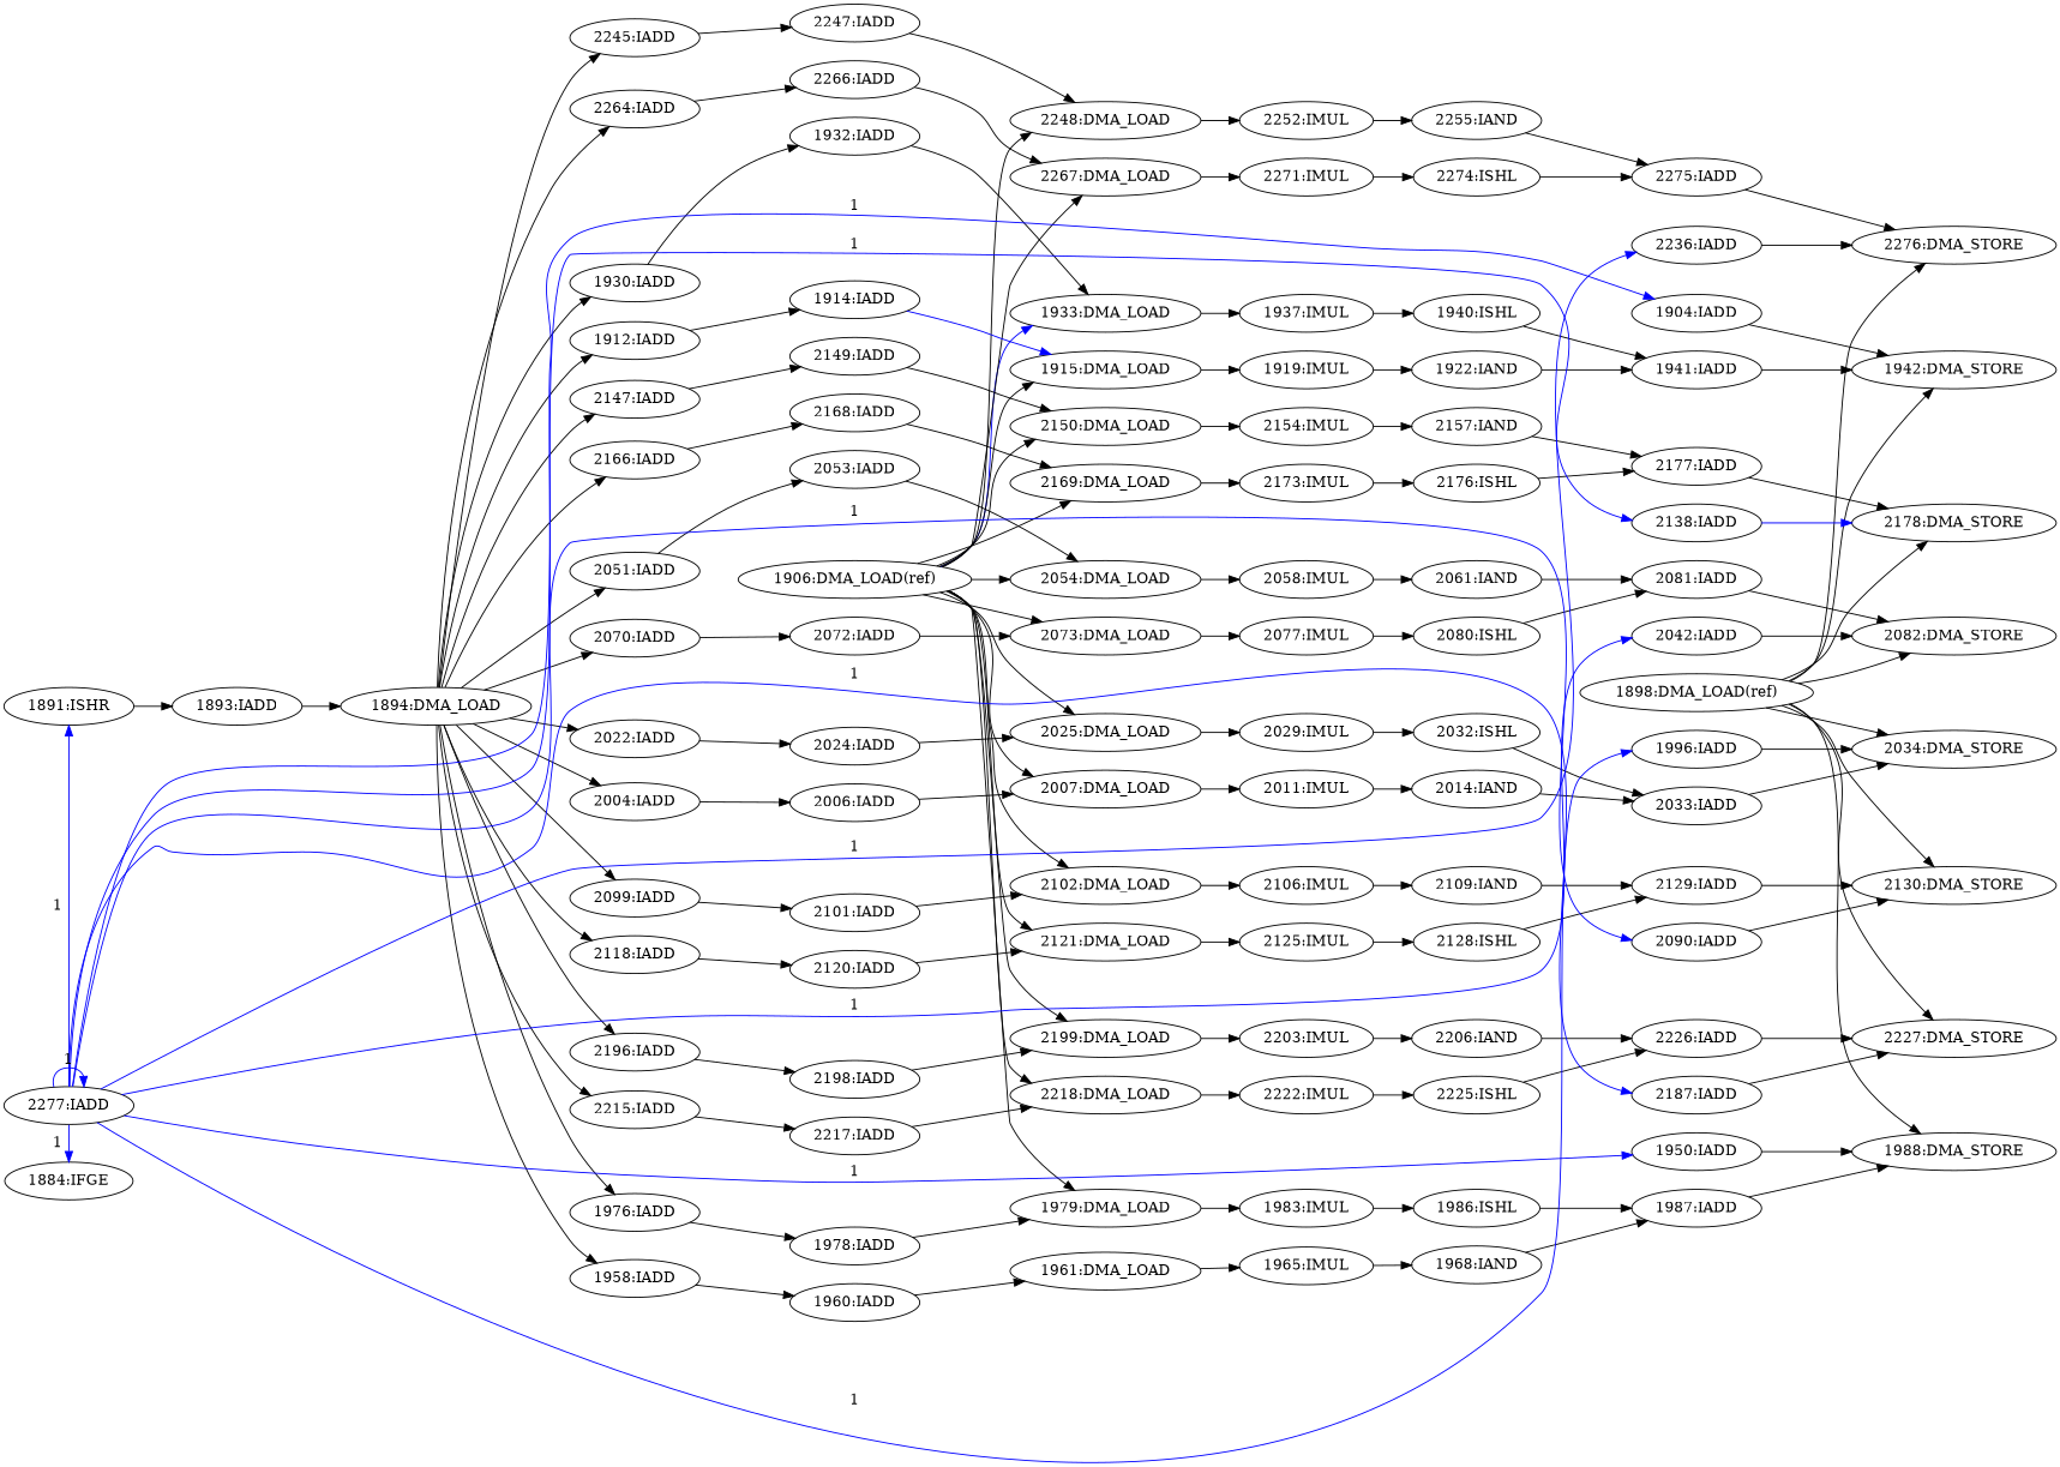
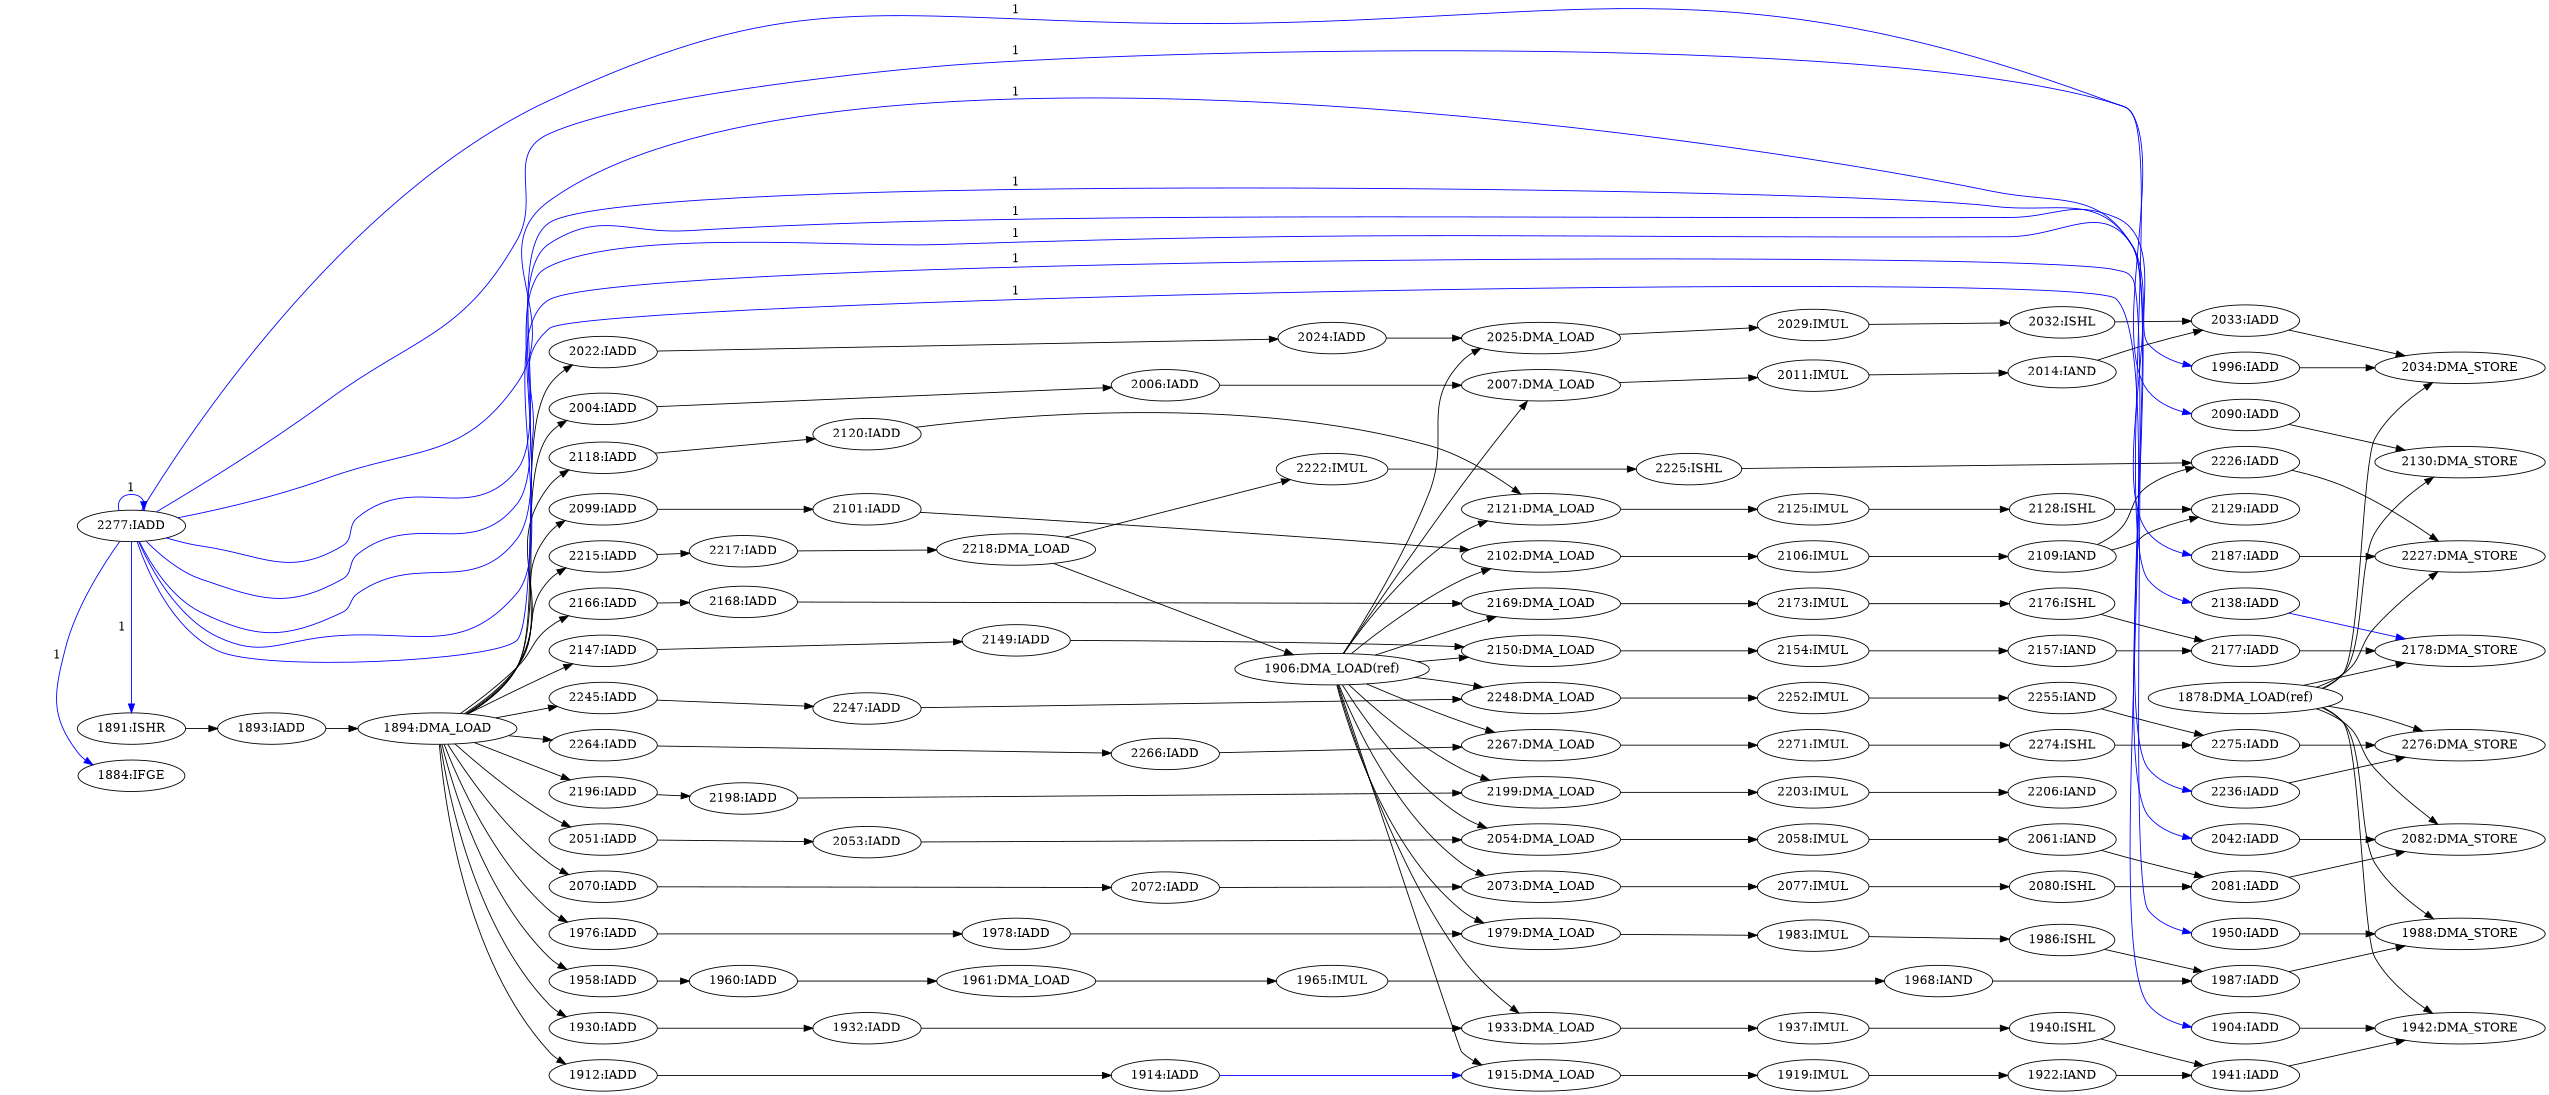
  digraph {
    rankdir=LR
    n1 [label="1933:DMA_LOAD"]
    n2 [label="1937:IMUL"]
    n3 [label="1940:ISHL"]
    n4 [label="1906:DMA_LOAD(ref)"]
    n5 [label="2150:DMA_LOAD"]
    n6 [label="2102:DMA_LOAD"]
    n7 [label="2121:DMA_LOAD"]
    n8 [label="2007:DMA_LOAD"]
    n9 [label="2199:DMA_LOAD"]
    n10 [label="2248:DMA_LOAD"]
    n11 [label="1979:DMA_LOAD"]
    n12 [label="2267:DMA_LOAD"]
    n13 [label="1915:DMA_LOAD"]
    n14 [label="2073:DMA_LOAD"]
    n15 [label="2025:DMA_LOAD"]
    n16 [label="2169:DMA_LOAD"]
    n17 [label="2054:DMA_LOAD"]
    n18 [label="2218:DMA_LOAD"]
    n19 [label="2154:IMUL"]
    n20 [label="2106:IMUL"]
    n21 [label="2125:IMUL"]
    n22 [label="2011:IMUL"]
    n23 [label="2203:IMUL"]
    n24 [label="2252:IMUL"]
    n25 [label="1961:DMA_LOAD"]
    n26 [label="1965:IMUL"]
    n27 [label="1983:IMUL"]
    n28 [label="2271:IMUL"]
    n29 [label="1919:IMUL"]
    n30 [label="2077:IMUL"]
    n31 [label="2029:IMUL"]
    n32 [label="2173:IMUL"]
    n33 [label="2058:IMUL"]
    n34 [label="2222:IMUL"]
    n35 [label="1932:IADD"]
    n36 [label="2178:DMA_STORE"]
-   n37 [label="1898:DMA_LOAD(ref)"]
+   n37 [label="1878:DMA_LOAD(ref)"]
    n38 [label="2130:DMA_STORE"]
    n39 [label="2082:DMA_STORE"]
    n40 [label="2276:DMA_STORE"]
    n41 [label="2034:DMA_STORE"]
    n42 [label="2227:DMA_STORE"]
    n43 [label="1988:DMA_STORE"]
    n44 [label="1942:DMA_STORE"]
    n45 [label="2138:IADD"]
    n46 [label="2177:IADD"]
    n47 [label="2157:IAND"]
    n48 [label="2149:IADD"]
    n49 [label="2081:IADD"]
    n50 [label="2061:IAND"]
    n51 [label="2080:ISHL"]
    n52 [label="1914:IADD"]
    n53 [label="1912:IADD"]
    n54 [label="2109:IAND"]
    n55 [label="2129:IADD"]
    n56 [label="2101:IADD"]
    n57 [label="2099:IADD"]
    n58 [label="2128:ISHL"]
    n59 [label="2215:IADD"]
    n60 [label="2217:IADD"]
    n61 [label="1894:DMA_LOAD"]
    n62 [label="2264:IADD"]
    n63 [label="2147:IADD"]
    n64 [label="2070:IADD"]
    n65 [label="2118:IADD"]
    n66 [label="2051:IADD"]
    n67 [label="1958:IADD"]
    n68 [label="2245:IADD"]
    n69 [label="2004:IADD"]
    n70 [label="1930:IADD"]
    n71 [label="2166:IADD"]
    n72 [label="2022:IADD"]
    n73 [label="2196:IADD"]
    n74 [label="1976:IADD"]
    n75 [label="2266:IADD"]
    n76 [label="2072:IADD"]
    n77 [label="2120:IADD"]
    n78 [label="2053:IADD"]
    n79 [label="1960:IADD"]
    n80 [label="2247:IADD"]
    n81 [label="2006:IADD"]
    n82 [label="2168:IADD"]
    n83 [label="2024:IADD"]
    n84 [label="2198:IADD"]
    n85 [label="1978:IADD"]
    n86 [label="1968:IAND"]
    n87 [label="1987:IADD"]
    n88 [label="2176:ISHL"]
    n89 [label="2014:IAND"]
    n90 [label="2206:IAND"]
    n91 [label="2226:IADD"]
    n92 [label="2255:IAND"]
    n93 [label="2090:IADD"]
    n94 [label="2275:IADD"]
    n95 [label="2274:ISHL"]
    n96 [label="1986:ISHL"]
    n97 [label="2042:IADD"]
    n98 [label="2236:IADD"]
    n99 [label="2225:ISHL"]
    n100 [label="1893:IADD"]
    n101 [label="1922:IAND"]
    n102 [label="1941:IADD"]
    n103 [label="2033:IADD"]
    n104 [label="1996:IADD"]
    n105 [label="2032:ISHL"]
    n106 [label="2187:IADD"]
    n107 [label="1891:ISHR"]
    n108 [label="1950:IADD"]
    n109 [label="1904:IADD"]
    n110 [label="2277:IADD"]
    n111 [label="1884:IFGE"]
    n1 -> n2
    n2 -> n3
    n3 -> n102
-   n4 -> n1 [color=blue]
+   n4 -> n1
    n4 -> n5
    n4 -> n6
    n4 -> n7
    n4 -> n8
    n4 -> n9
    n4 -> n10
    n4 -> n11
    n4 -> n12
    n4 -> n13
    n4 -> n14
    n4 -> n15
    n4 -> n16
    n4 -> n17
-   n4 -> n18
+   n18 -> n4
    n5 -> n19
    n6 -> n20
    n7 -> n21
    n8 -> n22
    n9 -> n23
    n10 -> n24
    n11 -> n27
    n12 -> n28
    n13 -> n29
    n14 -> n30
    n15 -> n31
    n16 -> n32
    n17 -> n33
    n18 -> n34
    n19 -> n47
    n20 -> n54
    n21 -> n58
    n22 -> n89
    n23 -> n90
    n24 -> n92
    n25 -> n26
    n26 -> n86
    n27 -> n96
    n28 -> n95
    n29 -> n101
    n30 -> n51
    n31 -> n105
    n32 -> n88
    n33 -> n50
    n34 -> n99
    n35 -> n1
    n37 -> n36
    n37 -> n38
    n37 -> n39
    n37 -> n40
    n37 -> n41
    n37 -> n42
    n37 -> n43
    n37 -> n44
    n45 -> n36 [color=blue]
    n46 -> n36
    n47 -> n46
    n48 -> n5
    n49 -> n39
    n50 -> n49
    n51 -> n49
    n52 -> n13 [color=blue]
    n53 -> n52
    n54 -> n55
-   n55 -> n38
    n56 -> n6
    n57 -> n56
    n58 -> n55
    n59 -> n60
    n60 -> n18
    n61 -> n53
    n61 -> n57
    n61 -> n59
    n61 -> n62
    n61 -> n63
    n61 -> n64
    n61 -> n65
    n61 -> n66
    n61 -> n67
    n61 -> n68
    n61 -> n69
    n61 -> n70
    n61 -> n71
    n61 -> n72
    n61 -> n73
    n61 -> n74
    n62 -> n75
    n63 -> n48
    n64 -> n76
    n65 -> n77
    n66 -> n78
    n67 -> n79
    n68 -> n80
    n69 -> n81
    n70 -> n35
    n71 -> n82
    n72 -> n83
    n73 -> n84
    n74 -> n85
    n75 -> n12
    n76 -> n14
    n77 -> n7
    n78 -> n17
    n79 -> n25
    n80 -> n10
    n81 -> n8
    n82 -> n16
    n83 -> n15
    n84 -> n9
    n85 -> n11
    n86 -> n87
    n87 -> n43
    n88 -> n46
    n89 -> n103
-   n90 -> n91
+   n54 -> n91
    n91 -> n42
    n92 -> n94
    n93 -> n38
    n94 -> n40
    n95 -> n94
    n96 -> n87
    n97 -> n39
    n98 -> n40
    n99 -> n91
    n100 -> n61
    n101 -> n102
    n102 -> n44
    n103 -> n41
    n104 -> n41
    n105 -> n103
    n106 -> n42
    n107 -> n100
    n108 -> n43
    n109 -> n44
    n110 -> n45 [color=blue constraint=false label=1]
    n110 -> n93 [color=blue constraint=false label=1]
    n110 -> n97 [color=blue constraint=false label=1]
    n110 -> n98 [color=blue constraint=false label=1]
    n110 -> n104 [color=blue constraint=false label=1]
    n110 -> n106 [color=blue constraint=false label=1]
    n110 -> n107 [color=blue constraint=false label=1]
    n110 -> n108 [color=blue constraint=false label=1]
    n110 -> n109 [color=blue constraint=false label=1]
    n110 -> n110 [color=blue constraint=false label=1]
    n110 -> n111 [color=blue constraint=false label=1]
  }
